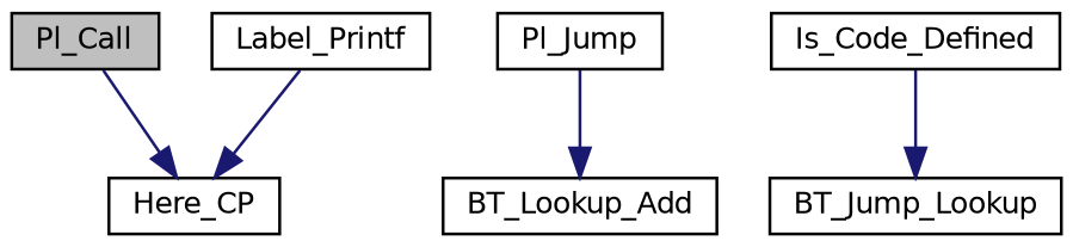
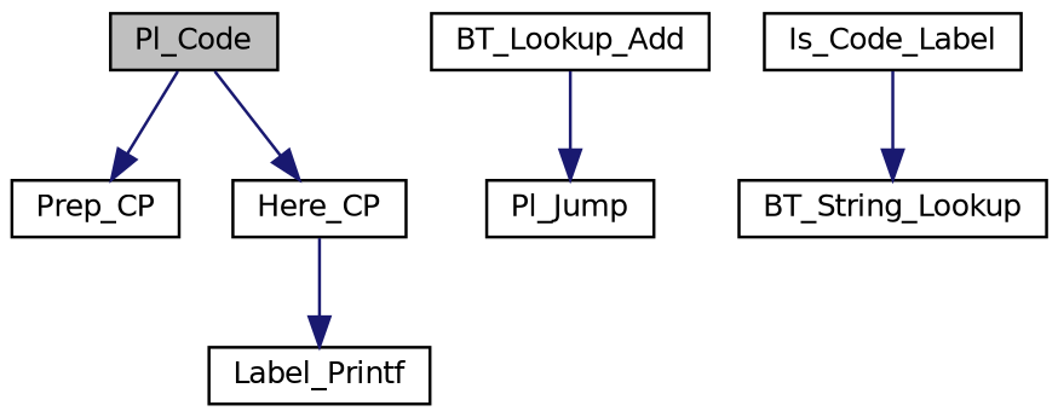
  digraph {
    rankdir=TB
    node [color=black fillcolor=white fontname=Helvetica fontsize=10 shape=record style=filled]
    edge [color=midnightblue fontname=Helvetica fontsize=10 labelfontname=Helvetica labelfontsize=10 style=solid]
-   n1 [fillcolor=grey75 fontcolor=black height=0.2 label=Pl_Call width=0.4]
+   n1 [fillcolor=grey75 fontcolor=black height=0.2 label=Pl_Code width=0.4]
+   n2 [height=0.2 label=Prep_CP width=0.4]
    n3 [height=0.2 label=Here_CP width=0.4]
    n4 [height=0.2 label=Pl_Jump width=0.4]
    n5 [height=0.2 label=BT_Lookup_Add width=0.4]
    n6 [height=0.2 label=Label_Printf width=0.4]
-   n7 [height=0.2 label=Is_Code_Defined width=0.4]
-   n8 [height=0.2 label=BT_Jump_Lookup width=0.4]
+   n7 [height=0.2 label=Is_Code_Label width=0.4]
+   n8 [height=0.2 label=BT_String_Lookup width=0.4]
+   n1 -> n2
    n1 -> n3
-   n6 -> n3
-   n4 -> n5
+   n3 -> n6
+   n5 -> n4
    n7 -> n8
  }
